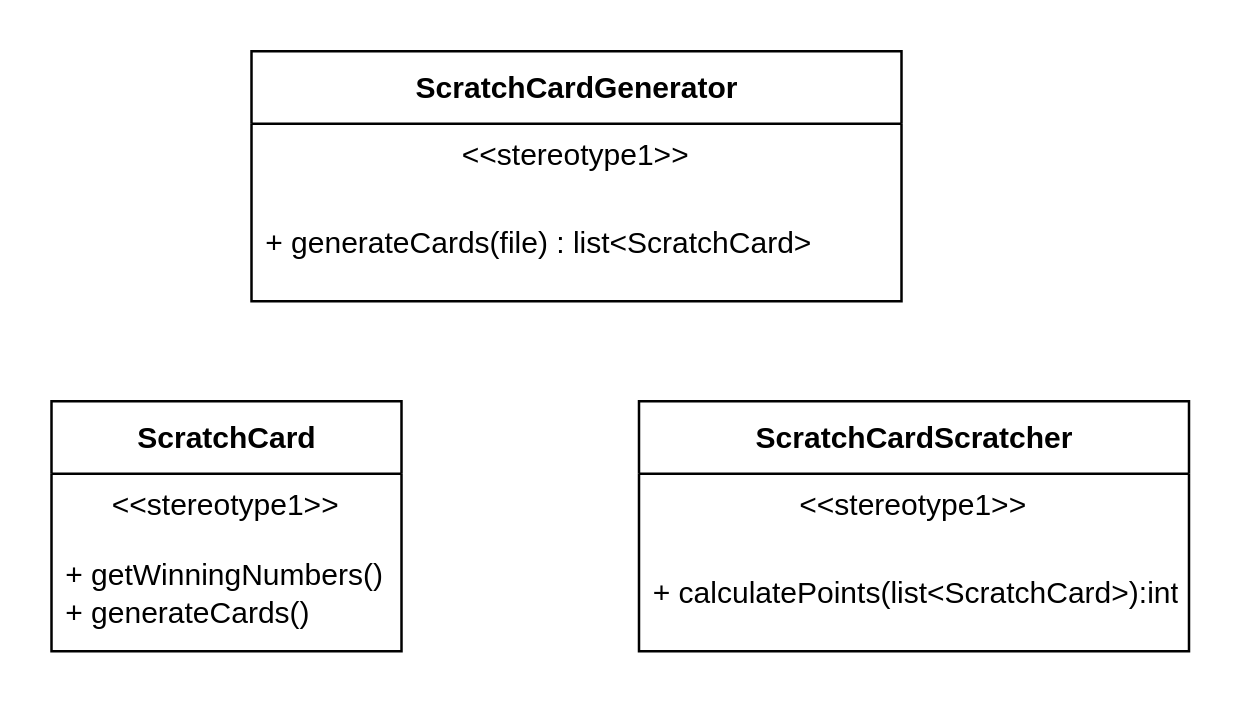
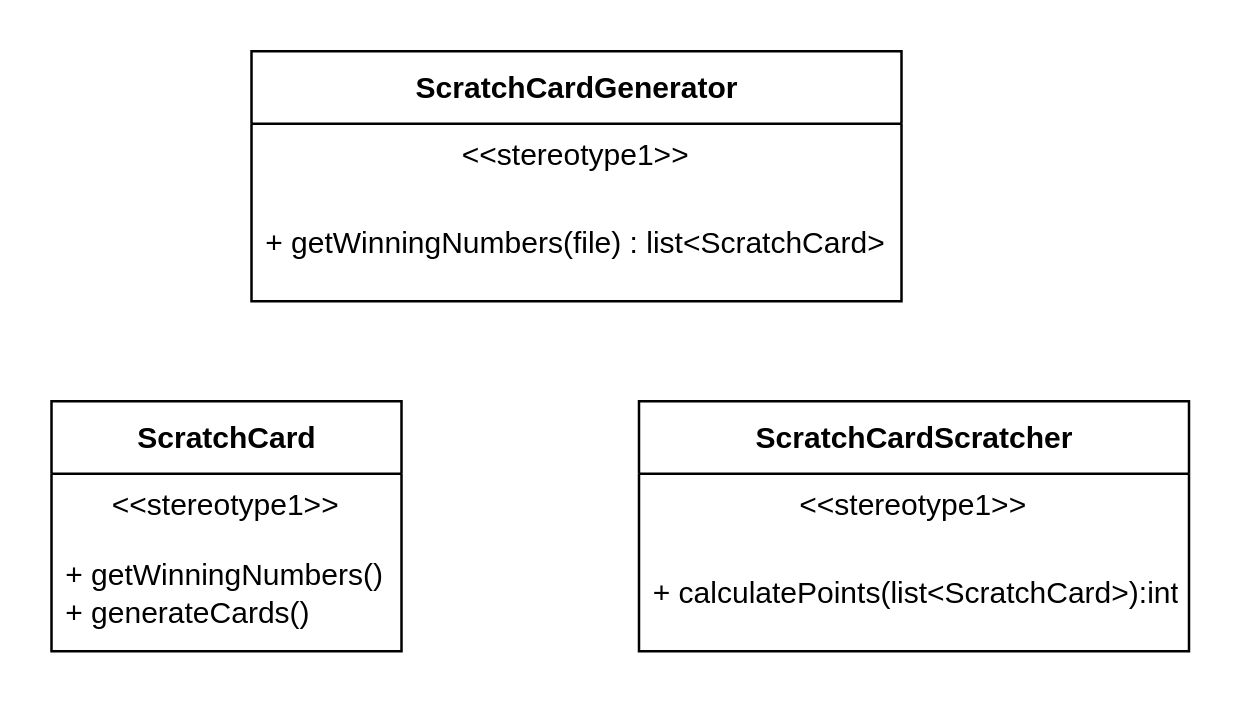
  <mxCell id="0" />
  <mxCell id="1" parent="0" />
  <mxCell id="2" value="ScratchCard" style="swimlane;fontStyle=1;align=center;verticalAlign=middle;childLayout=stackLayout;horizontal=1;startSize=29;horizontalStack=0;resizeParent=1;resizeParentMax=0;resizeLast=0;collapsible=0;marginBottom=0;html=1;" vertex="1" parent="1"><mxGeometry x="20" y="160" width="140" height="100" as="geometry" /></mxCell>
  <mxCell id="3" value="&amp;lt;&amp;lt;stereotype1&amp;gt;&amp;gt;" style="text;html=1;strokeColor=none;fillColor=none;align=center;verticalAlign=middle;spacingLeft=4;spacingRight=4;overflow=hidden;rotatable=0;points=[[0,0.5],[1,0.5]];portConstraint=eastwest;" vertex="1" parent="2"><mxGeometry y="29" width="140" height="25" as="geometry" /></mxCell>
  <mxCell id="4" value="+ getWinningNumbers()&amp;nbsp;&lt;br&gt;+ generateCards()" style="text;html=1;strokeColor=none;fillColor=none;align=left;verticalAlign=middle;spacingLeft=4;spacingRight=4;overflow=hidden;rotatable=0;points=[[0,0.5],[1,0.5]];portConstraint=eastwest;" vertex="1" parent="2"><mxGeometry y="54" width="140" height="46" as="geometry" /></mxCell>
  <mxCell id="5" value="ScratchCardGenerator" style="swimlane;fontStyle=1;align=center;verticalAlign=middle;childLayout=stackLayout;horizontal=1;startSize=29;horizontalStack=0;resizeParent=1;resizeParentMax=0;resizeLast=0;collapsible=0;marginBottom=0;html=1;" vertex="1" parent="1"><mxGeometry x="100" y="20" width="260" height="100" as="geometry" /></mxCell>
  <mxCell id="6" value="&amp;lt;&amp;lt;stereotype1&amp;gt;&amp;gt;" style="text;html=1;strokeColor=none;fillColor=none;align=center;verticalAlign=middle;spacingLeft=4;spacingRight=4;overflow=hidden;rotatable=0;points=[[0,0.5],[1,0.5]];portConstraint=eastwest;" vertex="1" parent="5"><mxGeometry y="29" width="260" height="25" as="geometry" /></mxCell>
- <mxCell id="7" value="+ generateCards(file) : list&amp;lt;ScratchCard&amp;gt;" style="text;html=1;strokeColor=none;fillColor=none;align=left;verticalAlign=middle;spacingLeft=4;spacingRight=4;overflow=hidden;rotatable=0;points=[[0,0.5],[1,0.5]];portConstraint=eastwest;" vertex="1" parent="5"><mxGeometry y="54" width="260" height="46" as="geometry" /></mxCell>
+ <mxCell id="7" value="+ getWinningNumbers(file) : list&amp;lt;ScratchCard&amp;gt;" style="text;html=1;strokeColor=none;fillColor=none;align=left;verticalAlign=middle;spacingLeft=4;spacingRight=4;overflow=hidden;rotatable=0;points=[[0,0.5],[1,0.5]];portConstraint=eastwest;" vertex="1" parent="5"><mxGeometry y="54" width="260" height="46" as="geometry" /></mxCell>
  <mxCell id="8" value="ScratchCardScratcher" style="swimlane;fontStyle=1;align=center;verticalAlign=middle;childLayout=stackLayout;horizontal=1;startSize=29;horizontalStack=0;resizeParent=1;resizeParentMax=0;resizeLast=0;collapsible=0;marginBottom=0;html=1;" vertex="1" parent="1"><mxGeometry x="255" y="160" width="220" height="100" as="geometry" /></mxCell>
  <mxCell id="9" value="&amp;lt;&amp;lt;stereotype1&amp;gt;&amp;gt;" style="text;html=1;strokeColor=none;fillColor=none;align=center;verticalAlign=middle;spacingLeft=4;spacingRight=4;overflow=hidden;rotatable=0;points=[[0,0.5],[1,0.5]];portConstraint=eastwest;" vertex="1" parent="8"><mxGeometry y="29" width="220" height="25" as="geometry" /></mxCell>
  <mxCell id="10" value="+ calculatePoints(list&amp;lt;ScratchCard&amp;gt;):int" style="text;html=1;strokeColor=none;fillColor=none;align=left;verticalAlign=middle;spacingLeft=4;spacingRight=4;overflow=hidden;rotatable=0;points=[[0,0.5],[1,0.5]];portConstraint=eastwest;" vertex="1" parent="8"><mxGeometry y="54" width="220" height="46" as="geometry" /></mxCell>
